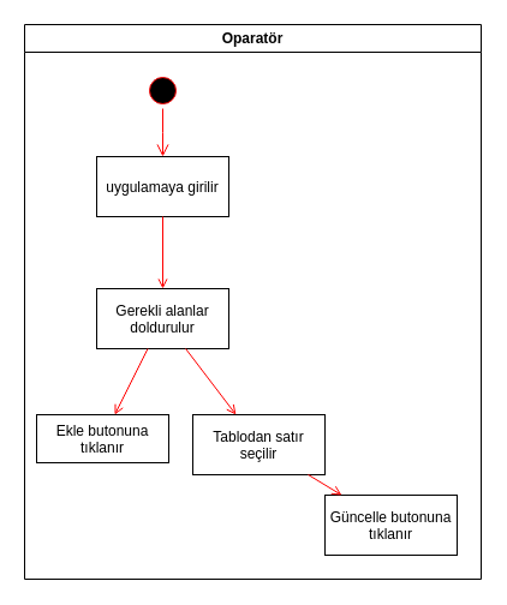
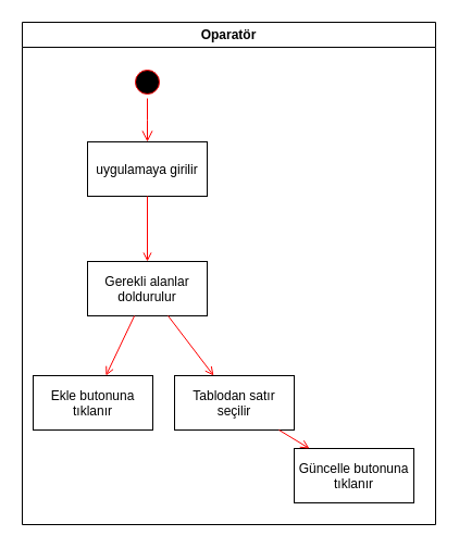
  <mxCell id="0" />
  <mxCell id="1" parent="0" />
  <mxCell id="2" value="Oparatör" style="swimlane;whiteSpace=wrap;startSize=23;" parent="1" vertex="1"><mxGeometry x="20" y="20" width="380" height="462" as="geometry" /></mxCell>
  <mxCell id="3" value="" style="ellipse;shape=startState;fillColor=#000000;strokeColor=#ff0000;" parent="2" vertex="1"><mxGeometry x="100" y="40" width="30" height="30" as="geometry" /></mxCell>
  <mxCell id="4" value="" style="edgeStyle=elbowEdgeStyle;elbow=horizontal;verticalAlign=bottom;endArrow=open;endSize=8;strokeColor=#FF0000;endFill=1;rounded=0" parent="2" source="3" target="5" edge="1"><mxGeometry x="100" y="40" as="geometry"><mxPoint x="115" y="110" as="targetPoint" /></mxGeometry></mxCell>
  <mxCell id="5" value="uygulamaya girilir" style="" parent="2" vertex="1"><mxGeometry x="60" y="110" width="110" height="50" as="geometry" /></mxCell>
  <mxCell id="6" value="Gerekli alanlar &#10;doldurulur" style="" parent="2" vertex="1"><mxGeometry x="60" y="220" width="110" height="50" as="geometry" /></mxCell>
  <mxCell id="7" value="" style="endArrow=open;strokeColor=#FF0000;endFill=1;rounded=0" parent="2" source="5" target="6" edge="1"><mxGeometry relative="1" as="geometry" /></mxCell>
- <mxCell id="8" value="Ekle butonuna&#10;tıklanır" style="" parent="2" vertex="1"><mxGeometry x="10" y="325" width="110" height="40" as="geometry" /></mxCell>
+ <mxCell id="8" value="Ekle butonuna&#10;tıklanır" style="" parent="2" vertex="1"><mxGeometry x="10" y="325" width="110" height="50" as="geometry" /></mxCell>
  <mxCell id="9" value="" style="endArrow=open;strokeColor=#FF0000;endFill=1;rounded=0" parent="2" source="6" target="8" edge="1"><mxGeometry relative="1" as="geometry" /></mxCell>
  <mxCell id="10" value="Güncelle butonuna&#10;tıklanır" style="" vertex="1" parent="2"><mxGeometry x="250" y="392" width="110" height="50" as="geometry" /></mxCell>
  <mxCell id="11" value="Tablodan satır&#10;seçilir" style="" vertex="1" parent="2"><mxGeometry x="140" y="325" width="110" height="50" as="geometry" /></mxCell>
  <mxCell id="12" value="" style="endArrow=open;strokeColor=#FF0000;endFill=1;rounded=0" edge="1" parent="2" source="6" target="11"><mxGeometry relative="1" as="geometry"><mxPoint x="113" y="280" as="sourcePoint" /><mxPoint x="87" y="335" as="targetPoint" /></mxGeometry></mxCell>
  <mxCell id="13" value="" style="endArrow=open;strokeColor=#FF0000;endFill=1;rounded=0" edge="1" parent="2" source="11" target="10"><mxGeometry relative="1" as="geometry"><mxPoint x="201" y="385" as="sourcePoint" /><mxPoint x="199" y="402" as="targetPoint" /></mxGeometry></mxCell>
